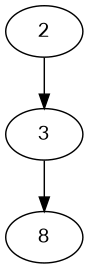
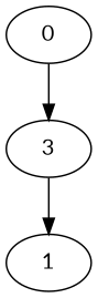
  digraph {
    fontname=Lato
    node [fontname=Lato]
    edge [fontname=Lato heightLimit=3 secondaryType=none village=Hamburg]
-   2
+   2 [label=0]
    3
-   1 [label=8]
+   1
    2 -> 3 [primaryType=sideStreet weight=4]
    3 -> 1 [primaryType=mainStreet weight=10]
  }
